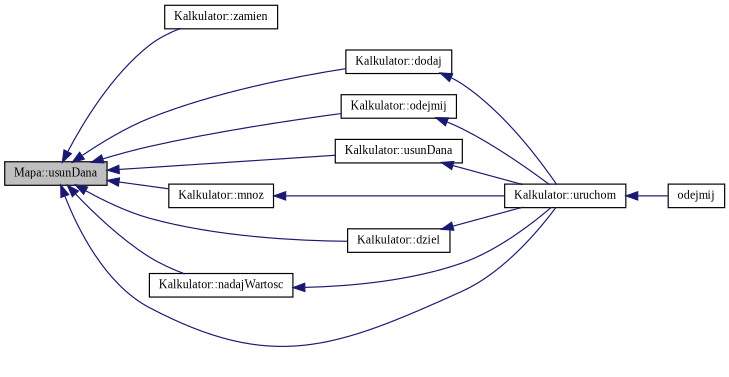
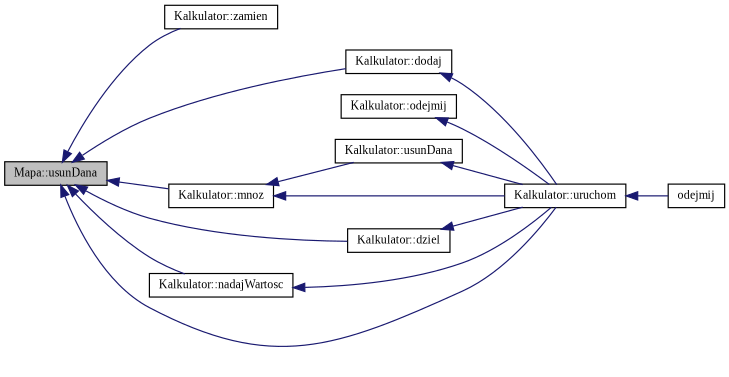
  digraph {
    fontname="Liberation Serif"
    rankdir=LR
    node [color=black fillcolor=white fontname="Liberation Serif" fontsize=10 shape=record style=filled]
    edge [color=midnightblue dir=back fontname="Liberation Serif" fontsize=10 labelfontname=Helvetica labelfontsize=10 style=solid]
    n1 [fillcolor=grey75 fontcolor=black height=0.2 label="Mapa::usunDana" width=0.4]
    n2 [height=0.2 label="Kalkulator::zamien" width=0.4]
    n3 [height=0.2 label="Kalkulator::dodaj" width=0.4]
    n4 [height=0.2 label="Kalkulator::odejmij" width=0.4]
    n5 [height=0.2 label="Kalkulator::mnoz" width=0.4]
    n6 [height=0.2 label="Kalkulator::dziel" width=0.4]
    n7 [height=0.2 label="Kalkulator::nadajWartosc" width=0.4]
    n8 [height=0.2 label="Kalkulator::usunDana" width=0.4]
    n9 [height=0.2 label="Kalkulator::uruchom" width=0.4]
    n10 [height=0.2 label=odejmij width=0.4]
    n1 -> n2
    n1 -> n3
-   n1 -> n4
    n1 -> n5
    n1 -> n6
    n1 -> n7
-   n1 -> n8
+   n5 -> n8
    n1 -> n9
    n3 -> n9
    n4 -> n9
    n5 -> n9
    n6 -> n9
    n7 -> n9
    n8 -> n9
    n9 -> n10
  }
